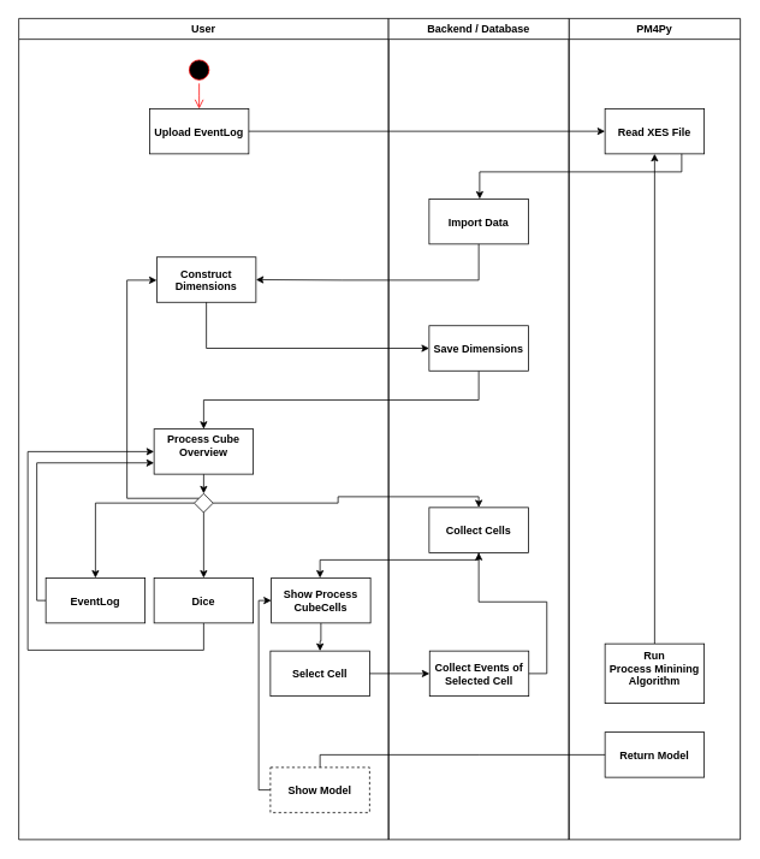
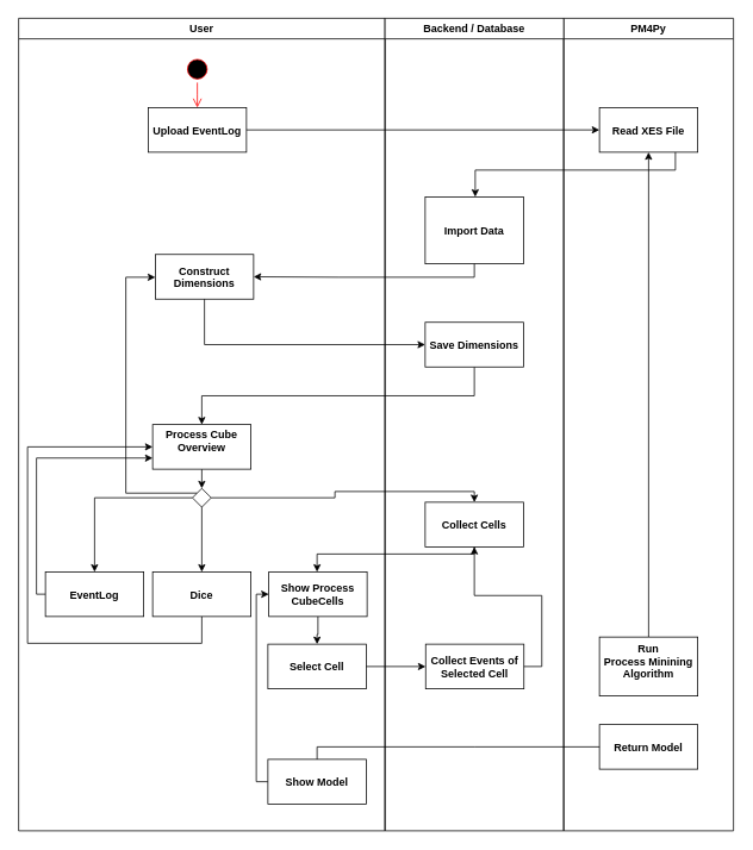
  <mxCell id="0" />
  <mxCell id="1" parent="0" />
  <mxCell id="2" value="User" style="swimlane;whiteSpace=wrap" vertex="1" parent="1"><mxGeometry x="20" y="20" width="410" height="910" as="geometry" /></mxCell>
  <mxCell id="3" value="" style="ellipse;shape=startState;fillColor=#000000;strokeColor=#ff0000;" vertex="1" parent="2"><mxGeometry x="185" y="42" width="30" height="30" as="geometry" /></mxCell>
  <mxCell id="4" value="" style="edgeStyle=elbowEdgeStyle;elbow=horizontal;verticalAlign=bottom;endArrow=open;endSize=8;strokeColor=#FF0000;endFill=1;rounded=0" edge="1" parent="2" source="3" target="5"><mxGeometry x="185" y="42" as="geometry"><mxPoint x="200" y="112" as="targetPoint" /></mxGeometry></mxCell>
  <mxCell id="5" value="Upload EventLog" style="fontStyle=1" vertex="1" parent="2"><mxGeometry x="145" y="100" width="110" height="50" as="geometry" /></mxCell>
  <mxCell id="6" value="Construct &#10;Dimensions" style="fontStyle=1" vertex="1" parent="2"><mxGeometry x="153" y="264.5" width="110" height="50" as="geometry" /></mxCell>
  <mxCell id="7" style="edgeStyle=orthogonalEdgeStyle;rounded=0;orthogonalLoop=1;jettySize=auto;html=1;entryX=0;entryY=0.75;entryDx=0;entryDy=0;" edge="1" parent="2" source="8" target="14"><mxGeometry relative="1" as="geometry"><Array as="points"><mxPoint x="20" y="645" /><mxPoint x="20" y="492" /></Array></mxGeometry></mxCell>
  <mxCell id="8" value="EventLog" style="fontStyle=1" vertex="1" parent="2"><mxGeometry x="30" y="620" width="110" height="50" as="geometry" /></mxCell>
  <mxCell id="9" style="edgeStyle=orthogonalEdgeStyle;rounded=0;orthogonalLoop=1;jettySize=auto;html=1;entryX=0;entryY=0.5;entryDx=0;entryDy=0;" edge="1" parent="2" source="10" target="14"><mxGeometry relative="1" as="geometry"><Array as="points"><mxPoint x="205" y="700" /><mxPoint x="10" y="700" /><mxPoint x="10" y="480" /></Array></mxGeometry></mxCell>
  <mxCell id="10" value="Dice" style="fontStyle=1" vertex="1" parent="2"><mxGeometry x="150" y="620" width="110" height="50" as="geometry" /></mxCell>
  <mxCell id="11" style="edgeStyle=orthogonalEdgeStyle;rounded=0;orthogonalLoop=1;jettySize=auto;html=1;entryX=0.5;entryY=0;entryDx=0;entryDy=0;" edge="1" parent="2" source="12" target="15"><mxGeometry relative="1" as="geometry" /></mxCell>
  <mxCell id="12" value="Show Process &#10;CubeCells" style="fontStyle=1" vertex="1" parent="2"><mxGeometry x="280" y="620" width="110" height="50" as="geometry" /></mxCell>
  <mxCell id="13" style="edgeStyle=orthogonalEdgeStyle;rounded=0;orthogonalLoop=1;jettySize=auto;html=1;exitX=0.5;exitY=1;exitDx=0;exitDy=0;entryX=0;entryY=0.5;entryDx=0;entryDy=0;" edge="1" parent="2" source="14" target="21"><mxGeometry relative="1" as="geometry"><mxPoint x="204.897" y="534.966" as="targetPoint" /></mxGeometry></mxCell>
  <mxCell id="14" value="Process Cube&#10;Overview&#10;" style="fontStyle=1" vertex="1" parent="2"><mxGeometry x="150" y="455" width="110" height="50" as="geometry" /></mxCell>
  <mxCell id="15" value="Select Cell" style="fontStyle=1" vertex="1" parent="2"><mxGeometry x="279" y="701" width="110" height="50" as="geometry" /></mxCell>
  <mxCell id="16" style="edgeStyle=orthogonalEdgeStyle;rounded=0;orthogonalLoop=1;jettySize=auto;html=1;exitX=0;exitY=0.5;exitDx=0;exitDy=0;" edge="1" parent="2" source="17" target="12"><mxGeometry relative="1" as="geometry"><mxPoint x="279" y="626" as="targetPoint" /><Array as="points"><mxPoint x="266" y="855" /><mxPoint x="266" y="645" /></Array></mxGeometry></mxCell>
- <mxCell id="17" value="Show Model" style="fontStyle=1;dashed=1;" vertex="1" parent="2"><mxGeometry x="279" y="830" width="110" height="50" as="geometry" /></mxCell>
+ <mxCell id="17" value="Show Model" style="fontStyle=1" vertex="1" parent="2"><mxGeometry x="279" y="830" width="110" height="50" as="geometry" /></mxCell>
  <mxCell id="18" style="edgeStyle=orthogonalEdgeStyle;rounded=0;orthogonalLoop=1;jettySize=auto;html=1;" edge="1" parent="2" source="21" target="8"><mxGeometry relative="1" as="geometry" /></mxCell>
  <mxCell id="19" style="edgeStyle=orthogonalEdgeStyle;rounded=0;orthogonalLoop=1;jettySize=auto;html=1;" edge="1" parent="2" source="21" target="10"><mxGeometry relative="1" as="geometry" /></mxCell>
  <mxCell id="20" style="edgeStyle=orthogonalEdgeStyle;rounded=0;orthogonalLoop=1;jettySize=auto;html=1;exitX=0;exitY=1;exitDx=0;exitDy=0;" edge="1" parent="2" source="21" target="6"><mxGeometry relative="1" as="geometry"><Array as="points"><mxPoint x="120" y="532" /><mxPoint x="120" y="290" /></Array></mxGeometry></mxCell>
  <mxCell id="21" value="" style="rhombus;whiteSpace=wrap;html=1;direction=south;" vertex="1" parent="2"><mxGeometry x="194.5" y="526.5" width="21" height="21" as="geometry" /></mxCell>
  <mxCell id="22" value="PM4Py" style="swimlane;whiteSpace=wrap" vertex="1" parent="1"><mxGeometry x="630" y="20" width="190" height="910" as="geometry" /></mxCell>
  <mxCell id="23" value="" style="edgeStyle=orthogonalEdgeStyle;rounded=0;orthogonalLoop=1;jettySize=auto;html=1;" edge="1" parent="22" source="24" target="25"><mxGeometry relative="1" as="geometry" /></mxCell>
  <mxCell id="24" value="Run &#10;Process Minining&#10;Algorithm&#10;" style="verticalAlign=top;fontStyle=1" vertex="1" parent="22"><mxGeometry x="40" y="693" width="110" height="66" as="geometry" /></mxCell>
  <mxCell id="25" value="Read XES File" style="fontStyle=1" vertex="1" parent="22"><mxGeometry x="40" y="100" width="110" height="50" as="geometry" /></mxCell>
  <mxCell id="26" value="Return Model" style="fontStyle=1" vertex="1" parent="22"><mxGeometry x="40" y="791" width="110" height="50" as="geometry" /></mxCell>
  <mxCell id="27" value="" style="edgeStyle=orthogonalEdgeStyle;rounded=0;orthogonalLoop=1;jettySize=auto;html=1;entryX=0;entryY=0.5;entryDx=0;entryDy=0;" edge="1" parent="1" source="5" target="25"><mxGeometry relative="1" as="geometry"><mxPoint x="234.5" y="235" as="targetPoint" /></mxGeometry></mxCell>
  <mxCell id="28" style="edgeStyle=orthogonalEdgeStyle;rounded=0;orthogonalLoop=1;jettySize=auto;html=1;exitX=1;exitY=0.5;exitDx=0;exitDy=0;entryX=0;entryY=0.5;entryDx=0;entryDy=0;" edge="1" parent="1" source="15" target="33"><mxGeometry relative="1" as="geometry" /></mxCell>
  <mxCell id="29" style="edgeStyle=orthogonalEdgeStyle;rounded=0;orthogonalLoop=1;jettySize=auto;html=1;exitX=0.5;exitY=1;exitDx=0;exitDy=0;entryX=0;entryY=0.5;entryDx=0;entryDy=0;" edge="1" parent="1" source="6" target="34"><mxGeometry relative="1" as="geometry" /></mxCell>
  <mxCell id="30" style="edgeStyle=orthogonalEdgeStyle;rounded=0;orthogonalLoop=1;jettySize=auto;html=1;exitX=0.5;exitY=1;exitDx=0;exitDy=0;entryX=0.5;entryY=0;entryDx=0;entryDy=0;" edge="1" parent="1" source="34" target="14"><mxGeometry relative="1" as="geometry" /></mxCell>
  <mxCell id="31" value="Backend / Database" style="swimlane;whiteSpace=wrap" vertex="1" parent="1"><mxGeometry x="430" y="20" width="200" height="910" as="geometry" /></mxCell>
- <mxCell id="32" value="Import Data" style="fontStyle=1" vertex="1" parent="31"><mxGeometry x="45" y="200" width="110" height="50" as="geometry" /></mxCell>
+ <mxCell id="32" value="Import Data" style="fontStyle=1" vertex="1" parent="31"><mxGeometry x="45" y="200" width="110" height="75" as="geometry" /></mxCell>
  <mxCell id="33" value="Collect Events of &#10;Selected Cell" style="fontStyle=1" vertex="1" parent="31"><mxGeometry x="45.5" y="701" width="110" height="50" as="geometry" /></mxCell>
  <mxCell id="34" value="Save Dimensions" style="fontStyle=1" vertex="1" parent="31"><mxGeometry x="45" y="340.5" width="110" height="50" as="geometry" /></mxCell>
  <mxCell id="35" value="Collect Cells" style="fontStyle=1" vertex="1" parent="31"><mxGeometry x="45" y="542" width="110" height="50" as="geometry" /></mxCell>
  <mxCell id="36" style="edgeStyle=orthogonalEdgeStyle;rounded=0;orthogonalLoop=1;jettySize=auto;html=1;exitX=1;exitY=0.5;exitDx=0;exitDy=0;" edge="1" parent="1" source="33" target="35"><mxGeometry relative="1" as="geometry" /></mxCell>
  <mxCell id="37" style="edgeStyle=orthogonalEdgeStyle;rounded=0;orthogonalLoop=1;jettySize=auto;html=1;entryX=0.5;entryY=0;entryDx=0;entryDy=0;" edge="1" parent="1" source="21" target="35"><mxGeometry relative="1" as="geometry"><Array as="points"><mxPoint x="374" y="557" /><mxPoint x="374" y="550" /><mxPoint x="530" y="550" /></Array></mxGeometry></mxCell>
  <mxCell id="38" style="edgeStyle=orthogonalEdgeStyle;rounded=0;orthogonalLoop=1;jettySize=auto;html=1;entryX=0.5;entryY=0;entryDx=0;entryDy=0;endArrow=none;" edge="1" parent="1" source="26" target="17"><mxGeometry relative="1" as="geometry"><Array as="points"><mxPoint x="530" y="836" /><mxPoint x="530" y="836" /></Array></mxGeometry></mxCell>
  <mxCell id="39" style="edgeStyle=orthogonalEdgeStyle;rounded=0;orthogonalLoop=1;jettySize=auto;html=1;" edge="1" parent="1" source="35" target="12"><mxGeometry relative="1" as="geometry"><Array as="points"><mxPoint x="530" y="620" /><mxPoint x="354" y="620" /></Array></mxGeometry></mxCell>
  <mxCell id="40" style="edgeStyle=orthogonalEdgeStyle;rounded=0;orthogonalLoop=1;jettySize=auto;html=1;" edge="1" parent="1" source="25" target="32"><mxGeometry relative="1" as="geometry"><Array as="points"><mxPoint x="755" y="190" /><mxPoint x="531" y="190" /></Array></mxGeometry></mxCell>
  <mxCell id="41" style="edgeStyle=orthogonalEdgeStyle;rounded=0;orthogonalLoop=1;jettySize=auto;html=1;entryX=1;entryY=0.5;entryDx=0;entryDy=0;" edge="1" parent="1" source="32" target="6"><mxGeometry relative="1" as="geometry"><Array as="points"><mxPoint x="530" y="310" /><mxPoint x="379" y="310" /></Array></mxGeometry></mxCell>
